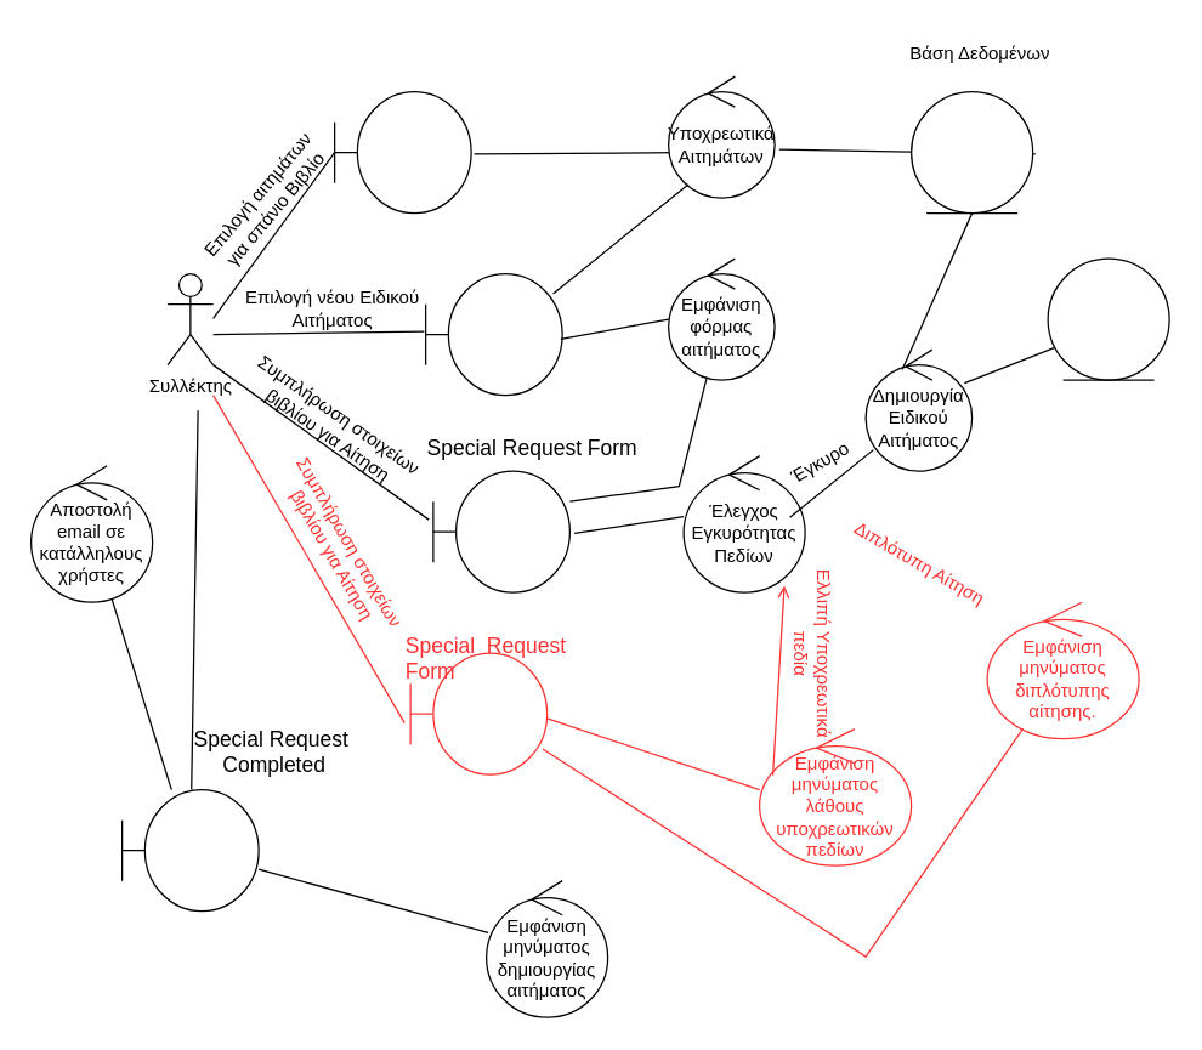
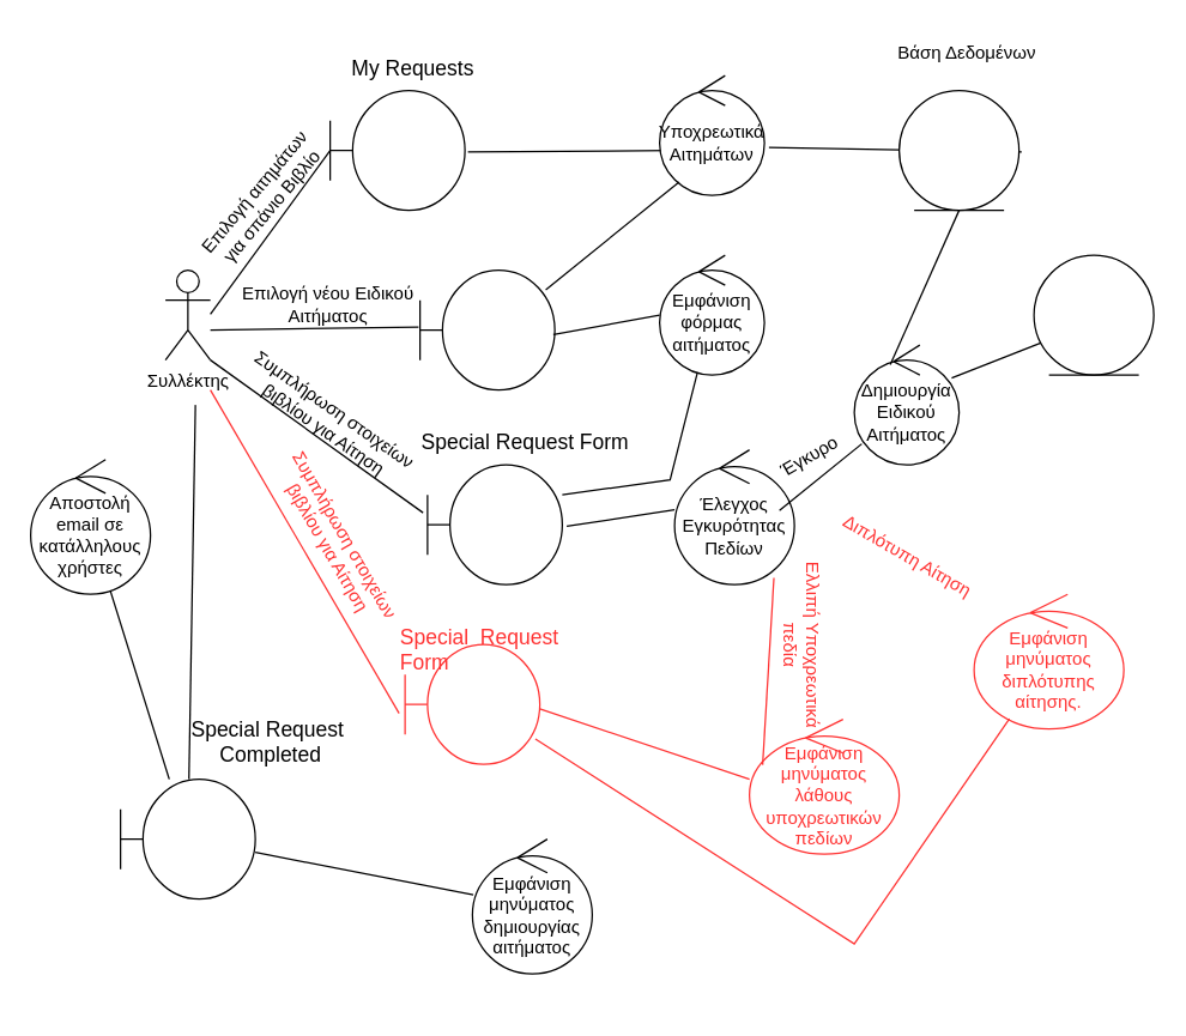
  <mxCell id="0" />
  <mxCell id="1" parent="0" />
  <mxCell id="2" value="Συλλέκτης" style="shape=umlActor;verticalLabelPosition=bottom;verticalAlign=top;html=1;" parent="1" vertex="1"><mxGeometry x="110" y="180" width="30" height="60" as="geometry" /></mxCell>
  <mxCell id="3" value="" style="endArrow=none;html=1;rounded=0;" parent="1" edge="1"><mxGeometry relative="1" as="geometry"><mxPoint x="140" y="209.41" as="sourcePoint" /><mxPoint x="220" y="100" as="targetPoint" /></mxGeometry></mxCell>
  <mxCell id="4" value="" style="shape=umlBoundary;whiteSpace=wrap;html=1;" parent="1" vertex="1"><mxGeometry x="220" y="60" width="90" height="80" as="geometry" /></mxCell>
+ <mxCell id="5" value="&lt;font&gt;My Requests&lt;/font&gt;" style="text;html=1;align=center;verticalAlign=middle;resizable=0;points=[];autosize=1;strokeColor=none;fillColor=none;fontSize=14;" parent="1" vertex="1"><mxGeometry x="220" y="30" width="110" height="30" as="geometry" /></mxCell>
  <mxCell id="6" value="Επιλογή αιτημάτων&lt;div&gt;για σπάνιο Βιβλίο&lt;/div&gt;" style="text;html=1;align=center;verticalAlign=middle;resizable=0;points=[];autosize=1;strokeColor=none;fillColor=none;rotation=-50;" parent="1" vertex="1"><mxGeometry x="110" y="113" width="130" height="40" as="geometry" /></mxCell>
  <mxCell id="7" value="" style="endArrow=none;html=1;rounded=0;entryX=-0.011;entryY=0.475;entryDx=0;entryDy=0;entryPerimeter=0;" parent="1" target="8" edge="1"><mxGeometry relative="1" as="geometry"><mxPoint x="140" y="220" as="sourcePoint" /><mxPoint x="240" y="219" as="targetPoint" /></mxGeometry></mxCell>
  <mxCell id="8" value="" style="shape=umlBoundary;whiteSpace=wrap;html=1;" parent="1" vertex="1"><mxGeometry x="280" y="180" width="90" height="80" as="geometry" /></mxCell>
  <mxCell id="9" value="" style="endArrow=none;html=1;rounded=0;entryX=1.022;entryY=0.513;entryDx=0;entryDy=0;entryPerimeter=0;" parent="1" target="4" edge="1"><mxGeometry relative="1" as="geometry"><mxPoint x="450" y="100" as="sourcePoint" /><mxPoint x="230" y="110" as="targetPoint" /></mxGeometry></mxCell>
  <mxCell id="10" value="" style="endArrow=none;html=1;rounded=0;exitX=0.989;exitY=0.538;exitDx=0;exitDy=0;exitPerimeter=0;entryX=0;entryY=0.5;entryDx=0;entryDy=0;entryPerimeter=0;" parent="1" source="8" target="12" edge="1"><mxGeometry relative="1" as="geometry"><mxPoint x="160" y="229.41" as="sourcePoint" /><mxPoint x="430" y="220" as="targetPoint" /></mxGeometry></mxCell>
  <mxCell id="11" value="Υποχρεωτικά Αιτημάτων" style="ellipse;shape=umlControl;whiteSpace=wrap;html=1;" parent="1" vertex="1"><mxGeometry x="440" y="50" width="70" height="80" as="geometry" /></mxCell>
  <mxCell id="12" value="Εμφάνιση φόρμας αιτήματος" style="ellipse;shape=umlControl;whiteSpace=wrap;html=1;" parent="1" vertex="1"><mxGeometry x="440" y="170" width="70" height="80" as="geometry" /></mxCell>
  <mxCell id="13" value="" style="endArrow=none;html=1;rounded=0;exitX=1;exitY=0.25;exitDx=0;exitDy=0;exitPerimeter=0;" parent="1" source="14" target="12" edge="1"><mxGeometry relative="1" as="geometry"><mxPoint x="330" y="320" as="sourcePoint" /><mxPoint x="440" y="230" as="targetPoint" /><Array as="points"><mxPoint x="447" y="320" /></Array></mxGeometry></mxCell>
  <mxCell id="14" value="" style="shape=umlBoundary;whiteSpace=wrap;html=1;" parent="1" vertex="1"><mxGeometry x="285" y="310" width="90" height="80" as="geometry" /></mxCell>
  <mxCell id="15" value="" style="endArrow=none;html=1;rounded=0;entryX=-0.033;entryY=0.4;entryDx=0;entryDy=0;entryPerimeter=0;exitX=1;exitY=1;exitDx=0;exitDy=0;exitPerimeter=0;" parent="1" source="2" target="14" edge="1"><mxGeometry relative="1" as="geometry"><mxPoint x="150" y="230" as="sourcePoint" /><mxPoint x="250" y="229" as="targetPoint" /></mxGeometry></mxCell>
  <mxCell id="16" value="" style="endArrow=none;html=1;rounded=0;exitX=1.033;exitY=0.513;exitDx=0;exitDy=0;exitPerimeter=0;" parent="1" source="14" edge="1"><mxGeometry relative="1" as="geometry"><mxPoint x="350" y="350" as="sourcePoint" /><mxPoint x="450" y="340" as="targetPoint" /></mxGeometry></mxCell>
  <mxCell id="17" value="" style="endArrow=none;html=1;rounded=0;entryX=1.022;entryY=0.513;entryDx=0;entryDy=0;entryPerimeter=0;exitX=1.043;exitY=0.6;exitDx=0;exitDy=0;exitPerimeter=0;" parent="1" source="11" target="18" edge="1"><mxGeometry relative="1" as="geometry"><mxPoint x="640" y="101" as="sourcePoint" /><mxPoint x="516" y="100.5" as="targetPoint" /></mxGeometry></mxCell>
  <mxCell id="18" value="" style="ellipse;shape=umlEntity;whiteSpace=wrap;html=1;" parent="1" vertex="1"><mxGeometry x="600" y="60" width="80" height="80" as="geometry" /></mxCell>
  <mxCell id="19" value="Βάση Δεδομένων" style="text;html=1;align=center;verticalAlign=middle;resizable=0;points=[];autosize=1;strokeColor=none;fillColor=none;" parent="1" vertex="1"><mxGeometry x="585" y="20" width="120" height="30" as="geometry" /></mxCell>
  <mxCell id="20" value="Έλεγχος Εγκυρότητας Πεδίων" style="ellipse;shape=umlControl;whiteSpace=wrap;html=1;" parent="1" vertex="1"><mxGeometry x="450" y="300" width="80" height="90" as="geometry" /></mxCell>
  <mxCell id="21" value="" style="endArrow=none;html=1;rounded=0;exitX=1.033;exitY=0.513;exitDx=0;exitDy=0;exitPerimeter=0;entryX=0.071;entryY=0.825;entryDx=0;entryDy=0;entryPerimeter=0;" parent="1" target="22" edge="1"><mxGeometry relative="1" as="geometry"><mxPoint x="520" y="340.5" as="sourcePoint" /><mxPoint x="620" y="280" as="targetPoint" /></mxGeometry></mxCell>
  <mxCell id="22" value="Δημιουργία Ειδικού Αιτήματος" style="ellipse;shape=umlControl;whiteSpace=wrap;html=1;" parent="1" vertex="1"><mxGeometry x="570" y="230" width="70" height="80" as="geometry" /></mxCell>
  <mxCell id="23" value="" style="endArrow=none;html=1;rounded=0;exitX=0.343;exitY=0.163;exitDx=0;exitDy=0;exitPerimeter=0;entryX=0.5;entryY=1;entryDx=0;entryDy=0;" parent="1" source="22" target="18" edge="1"><mxGeometry relative="1" as="geometry"><mxPoint x="530" y="350.5" as="sourcePoint" /><mxPoint x="635" y="306" as="targetPoint" /></mxGeometry></mxCell>
  <mxCell id="24" value="" style="endArrow=none;html=1;rounded=0;exitX=0.929;exitY=0.275;exitDx=0;exitDy=0;exitPerimeter=0;entryX=0.075;entryY=0.725;entryDx=0;entryDy=0;entryPerimeter=0;" parent="1" source="22" target="25" edge="1"><mxGeometry relative="1" as="geometry"><mxPoint x="654" y="253" as="sourcePoint" /><mxPoint x="700" y="190" as="targetPoint" /></mxGeometry></mxCell>
  <mxCell id="25" value="" style="ellipse;shape=umlEntity;whiteSpace=wrap;html=1;" parent="1" vertex="1"><mxGeometry x="690" y="170" width="80" height="80" as="geometry" /></mxCell>
  <mxCell id="26" value="Επιλογή νέου Ειδικού&amp;nbsp;&lt;div&gt;Αιτήματος&amp;nbsp;&lt;/div&gt;" style="text;html=1;align=center;verticalAlign=middle;resizable=0;points=[];autosize=1;strokeColor=none;fillColor=none;" parent="1" vertex="1"><mxGeometry x="150" y="183" width="140" height="40" as="geometry" /></mxCell>
  <mxCell id="27" value="Συμπλήρωση στοιχείων&amp;nbsp;&lt;div&gt;βιβλίου για Αίτηση&lt;/div&gt;" style="text;html=1;align=center;verticalAlign=middle;resizable=0;points=[];autosize=1;strokeColor=none;fillColor=none;rotation=35;" parent="1" vertex="1"><mxGeometry x="145" y="260" width="150" height="40" as="geometry" /></mxCell>
  <mxCell id="28" value="" style="endArrow=none;html=1;rounded=0;entryX=0.933;entryY=0.163;entryDx=0;entryDy=0;entryPerimeter=0;exitX=0.186;exitY=0.888;exitDx=0;exitDy=0;exitPerimeter=0;" parent="1" source="11" target="8" edge="1"><mxGeometry relative="1" as="geometry"><mxPoint x="460" y="110" as="sourcePoint" /><mxPoint x="322" y="111" as="targetPoint" /></mxGeometry></mxCell>
  <mxCell id="29" value="Έγκυρο" style="text;html=1;align=center;verticalAlign=middle;resizable=0;points=[];autosize=1;strokeColor=none;fillColor=none;rotation=-30;" parent="1" vertex="1"><mxGeometry x="510" y="290" width="60" height="30" as="geometry" /></mxCell>
- <mxCell id="30" value="Εμφάνιση μηνύματος δημιουργίας αιτήματος" style="ellipse;shape=umlControl;whiteSpace=wrap;html=1;" parent="1" vertex="1"><mxGeometry x="320" y="580" width="80" height="90" as="geometry" /></mxCell>
+ <mxCell id="30" value="Εμφάνιση μηνύματος δημιουργίας αιτήματος" style="ellipse;shape=umlControl;whiteSpace=wrap;html=1;" parent="1" vertex="1"><mxGeometry x="315" y="560" width="80" height="90" as="geometry" /></mxCell>
  <mxCell id="31" value="" style="endArrow=none;html=1;rounded=0;" parent="1" source="32" target="30" edge="1"><mxGeometry relative="1" as="geometry"><mxPoint x="314" y="470" as="sourcePoint" /><mxPoint x="387" y="470" as="targetPoint" /></mxGeometry></mxCell>
  <mxCell id="32" value="" style="shape=umlBoundary;whiteSpace=wrap;html=1;" parent="1" vertex="1"><mxGeometry x="80" y="520" width="90" height="80" as="geometry" /></mxCell>
  <mxCell id="33" value="" style="endArrow=none;html=1;rounded=0;" parent="1" target="32" edge="1"><mxGeometry relative="1" as="geometry"><mxPoint x="130" y="270" as="sourcePoint" /><mxPoint x="287" y="372" as="targetPoint" /></mxGeometry></mxCell>
  <mxCell id="34" value="&lt;font style=&quot;font-size: 14px;&quot;&gt;&lt;span style=&quot;line-height: 115%; font-family: Calibri, sans-serif;&quot; lang=&quot;EN-US&quot;&gt;Special&lt;/span&gt;&lt;span style=&quot;line-height: 115%; font-family: Calibri, sans-serif;&quot; lang=&quot;EN-US&quot;&gt; &lt;/span&gt;&lt;span style=&quot;line-height: 115%; font-family: Calibri, sans-serif;&quot; lang=&quot;EN-US&quot;&gt;Request&lt;/span&gt;&lt;span style=&quot;line-height: 115%; font-family: Calibri, sans-serif;&quot; lang=&quot;EN-US&quot;&gt;&amp;nbsp;&lt;/span&gt;&lt;/font&gt;&lt;div&gt;&lt;font style=&quot;font-size: 14px;&quot;&gt;&lt;span style=&quot;line-height: 115%; font-family: Calibri, sans-serif;&quot; lang=&quot;EN-US&quot;&gt;Completed&lt;/span&gt;&lt;/font&gt;&lt;/div&gt;" style="text;html=1;align=center;verticalAlign=middle;resizable=0;points=[];autosize=1;strokeColor=none;fillColor=none;" parent="1" vertex="1"><mxGeometry x="120" y="470" width="120" height="50" as="geometry" /></mxCell>
  <mxCell id="35" value="" style="endArrow=none;html=1;rounded=0;" parent="1" source="36" target="32" edge="1"><mxGeometry relative="1" as="geometry"><mxPoint x="100" y="430" as="sourcePoint" /><mxPoint x="241" y="459" as="targetPoint" /></mxGeometry></mxCell>
  <mxCell id="36" value="Αποστολή email σε κατάλληλους χρήστες" style="ellipse;shape=umlControl;whiteSpace=wrap;html=1;" parent="1" vertex="1"><mxGeometry x="20" y="306.46" width="80" height="90" as="geometry" /></mxCell>
  <mxCell id="37" value="Ελλιπή Υποχρεωτικά&lt;div&gt;πεδία&lt;/div&gt;" style="text;html=1;align=center;verticalAlign=middle;resizable=0;points=[];autosize=1;strokeColor=none;fillColor=none;rotation=90;fontColor=light-dark(#FF3333,#FF3333);" parent="1" vertex="1"><mxGeometry x="470" y="410" width="130" height="40" as="geometry" /></mxCell>
  <mxCell id="38" value="Εμφάνιση μηνύματος λάθους υποχρεωτικών πεδίων" style="ellipse;shape=umlControl;whiteSpace=wrap;html=1;fontColor=light-dark(#FF3333,#FF3333);strokeColor=light-dark(#FF3333,#FF3333);" parent="1" vertex="1"><mxGeometry x="500" y="480" width="100" height="90" as="geometry" /></mxCell>
- <mxCell id="39" value="" style="endArrow=open;html=1;rounded=0;exitX=0.088;exitY=0.338;exitDx=0;exitDy=0;exitPerimeter=0;entryX=0.829;entryY=0.95;entryDx=0;entryDy=0;entryPerimeter=0;strokeColor=light-dark(#FF3333,#ED0202);" parent="1" source="38" target="20" edge="1"><mxGeometry relative="1" as="geometry"><mxPoint x="383" y="381" as="sourcePoint" /><mxPoint x="460" y="350" as="targetPoint" /></mxGeometry></mxCell>
+ <mxCell id="39" value="" style="endArrow=none;html=1;rounded=0;exitX=0.088;exitY=0.338;exitDx=0;exitDy=0;exitPerimeter=0;entryX=0.829;entryY=0.95;entryDx=0;entryDy=0;entryPerimeter=0;strokeColor=light-dark(#FF3333,#ED0202);" parent="1" source="38" target="20" edge="1"><mxGeometry relative="1" as="geometry"><mxPoint x="383" y="381" as="sourcePoint" /><mxPoint x="460" y="350" as="targetPoint" /></mxGeometry></mxCell>
  <mxCell id="40" value="" style="shape=umlBoundary;whiteSpace=wrap;html=1;fontColor=light-dark(#000000,#FF0000);strokeColor=light-dark(#FF3333,#FF3333);" parent="1" vertex="1"><mxGeometry x="270" y="430" width="90" height="80" as="geometry" /></mxCell>
  <mxCell id="41" value="&lt;span lang=&quot;EN-US&quot; style=&quot;font-family: Calibri, sans-serif;&quot;&gt;&lt;font style=&quot;font-size: 14px;&quot;&gt;Special&amp;nbsp; Request Form&lt;/font&gt;&lt;/span&gt;" style="text;whiteSpace=wrap;html=1;fontColor=light-dark(#FF3333,#FF3333);" parent="1" vertex="1"><mxGeometry x="265" y="410" width="130" height="30" as="geometry" /></mxCell>
  <mxCell id="42" value="" style="endArrow=none;html=1;rounded=0;entryX=0;entryY=0.444;entryDx=0;entryDy=0;entryPerimeter=0;strokeColor=light-dark(#FF3333,#FF0000);exitX=1;exitY=0.538;exitDx=0;exitDy=0;exitPerimeter=0;fontColor=#FF3333;" parent="1" source="40" target="38" edge="1"><mxGeometry relative="1" as="geometry"><mxPoint x="375" y="371" as="sourcePoint" /><mxPoint x="568" y="463" as="targetPoint" /></mxGeometry></mxCell>
  <mxCell id="43" value="" style="endArrow=none;html=1;rounded=0;entryX=-0.044;entryY=0.575;entryDx=0;entryDy=0;entryPerimeter=0;strokeColor=light-dark(#FF3333,#FF0000);fontColor=light-dark(#FF3333,#FF3333);" parent="1" target="40" edge="1"><mxGeometry relative="1" as="geometry"><mxPoint x="140" y="260" as="sourcePoint" /><mxPoint x="578" y="473" as="targetPoint" /></mxGeometry></mxCell>
  <mxCell id="44" value="&lt;span style=&quot;font-family: Helvetica; font-size: 12px; font-style: normal; font-variant-ligatures: normal; font-variant-caps: normal; font-weight: 400; letter-spacing: normal; orphans: 2; text-align: center; text-indent: 0px; text-transform: none; widows: 2; word-spacing: 0px; -webkit-text-stroke-width: 0px; white-space: nowrap; text-decoration-thickness: initial; text-decoration-style: initial; text-decoration-color: initial; float: none; background-color: light-dark(#ffffff, var(--ge-dark-color, #121212)); display: inline !important;&quot;&gt;&lt;font style=&quot;&quot;&gt;Συμπλήρωση στοιχείων&amp;nbsp;&lt;/font&gt;&lt;/span&gt;&lt;div style=&quot;forced-color-adjust: none; font-family: Helvetica; font-size: 12px; font-style: normal; font-variant-ligatures: normal; font-variant-caps: normal; font-weight: 400; letter-spacing: normal; orphans: 2; text-align: center; text-indent: 0px; text-transform: none; widows: 2; word-spacing: 0px; -webkit-text-stroke-width: 0px; white-space: nowrap; text-decoration-thickness: initial; text-decoration-style: initial; text-decoration-color: initial; box-shadow: none !important;&quot;&gt;&lt;font style=&quot;background-color: light-dark(#ffffff, var(--ge-dark-color, #121212));&quot;&gt;βιβλίου για Αίτηση&lt;/font&gt;&lt;/div&gt;" style="text;whiteSpace=wrap;html=1;rotation=60;fontColor=light-dark(#FF3333,#FF0000);" parent="1" vertex="1"><mxGeometry x="150" y="346.46" width="150" height="50" as="geometry" /></mxCell>
  <mxCell id="45" value="&lt;font style=&quot;&quot;&gt;Διπλότυπη Αίτηση&lt;/font&gt;" style="text;html=1;align=center;verticalAlign=middle;resizable=0;points=[];autosize=1;strokeColor=none;fillColor=none;rotation=30;fontColor=light-dark(#FF3333,#FF0000);" parent="1" vertex="1"><mxGeometry x="545" y="356.46" width="120" height="30" as="geometry" /></mxCell>
  <mxCell id="46" value="Εμφάνιση μηνύματος διπλότυπης&lt;div&gt;αίτησης.&lt;/div&gt;" style="ellipse;shape=umlControl;whiteSpace=wrap;html=1;fontColor=light-dark(#FF3333,#FF0000);strokeColor=light-dark(#FF3333,#FF3333);" parent="1" vertex="1"><mxGeometry x="650" y="396.46" width="100" height="90" as="geometry" /></mxCell>
  <mxCell id="47" value="" style="endArrow=none;html=1;rounded=0;entryX=0.967;entryY=0.788;entryDx=0;entryDy=0;entryPerimeter=0;strokeColor=light-dark(#FF3333,#FF0000);" parent="1" source="46" target="40" edge="1"><mxGeometry relative="1" as="geometry"><mxPoint x="666" y="429" as="sourcePoint" /><mxPoint x="528" y="359" as="targetPoint" /><Array as="points"><mxPoint x="570" y="630" /></Array></mxGeometry></mxCell>
  <mxCell id="48" value="Special Request Form" style="text;html=1;align=center;verticalAlign=middle;resizable=0;points=[];autosize=1;strokeColor=none;fillColor=none;fontSize=14;" vertex="1" parent="1"><mxGeometry x="270" y="280" width="160" height="30" as="geometry" /></mxCell>
